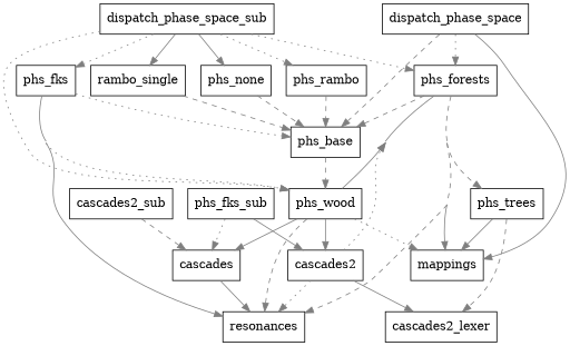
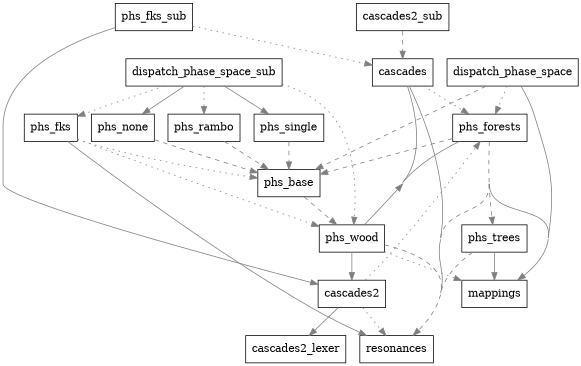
  digraph {
    concentrate=true
    splines=true
    node [fillcolor=white shape=record style=filled]
    edge [color=gray50 style=solid]
    cascades2_sub
    cascades
    phs_forests
    resonances
    phs_base
    mappings
    phs_trees
    phs_wood
    cascades2
    cascades2_lexer
    phs_fks
    dispatch_phase_space_sub
-   phs_single [label=rambo_single]
+   phs_single
    phs_none
    phs_rambo
    phs_fks_sub
    dispatch_phase_space
    cascades2_sub -> cascades [style=dashed]
-   dispatch_phase_space_sub -> phs_forests [style=dotted]
+   cascades -> phs_forests [style=dotted]
    cascades -> resonances
    phs_forests -> resonances [style=dashed]
    phs_forests -> phs_base [style=dashed]
    phs_forests -> mappings
    phs_forests -> phs_trees [style=dashed]
    phs_base -> phs_wood [style=dashed]
-   phs_trees -> cascades2_lexer [style=dashed]
+   phs_trees -> resonances [style=dashed]
    phs_trees -> mappings
    phs_wood -> cascades
    phs_wood -> phs_forests
    phs_wood -> resonances [style=dashed]
    phs_wood -> mappings [style=dotted]
    phs_wood -> cascades2
    cascades2 -> phs_forests [style=dotted]
    cascades2 -> resonances [style=dotted]
    cascades2 -> cascades2_lexer
    phs_fks -> resonances
    phs_fks -> phs_base [style=dotted]
    phs_fks -> phs_wood [style=dotted]
    dispatch_phase_space_sub -> phs_wood [style=dotted]
    dispatch_phase_space_sub -> phs_fks [style=dotted]
    dispatch_phase_space_sub -> phs_single
    dispatch_phase_space_sub -> phs_none
    dispatch_phase_space_sub -> phs_rambo [style=dotted]
    phs_single -> phs_base [style=dashed]
    phs_none -> phs_base [style=dashed]
    phs_rambo -> phs_base [style=dashed]
    phs_fks_sub -> cascades [style=dotted]
    phs_fks_sub -> cascades2
    dispatch_phase_space -> phs_forests [style=dotted]
    dispatch_phase_space -> phs_base [style=dashed]
    dispatch_phase_space -> mappings
  }
